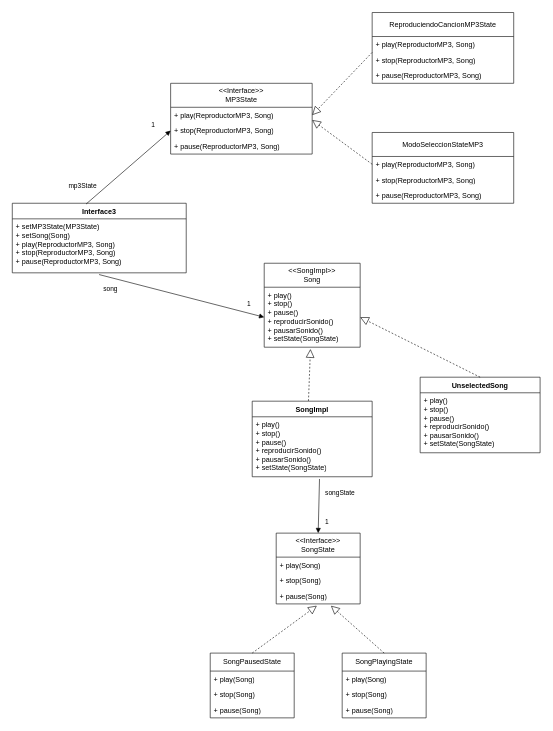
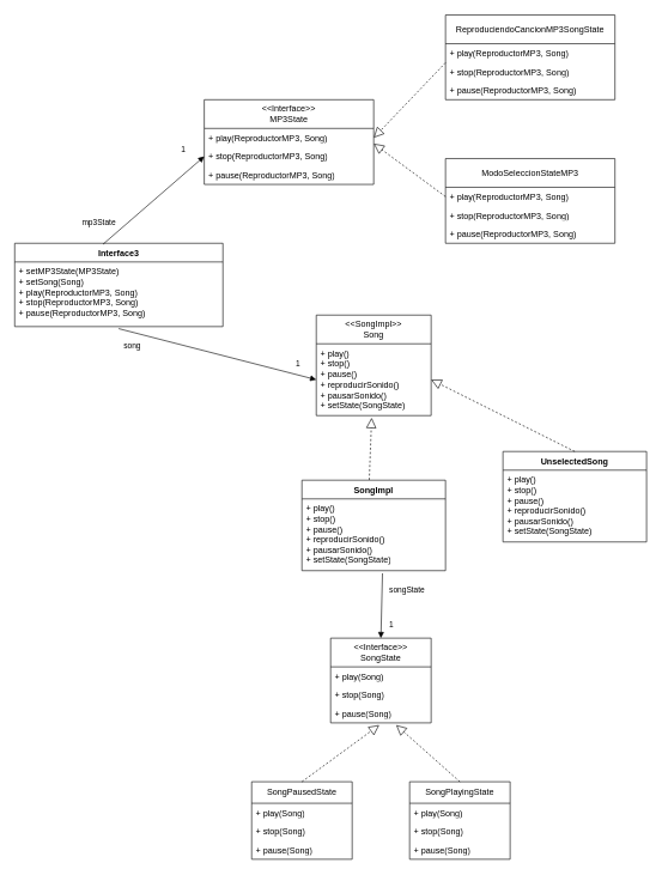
  <mxCell id="0" />
  <mxCell id="1" parent="0" />
  <mxCell id="2" value="&amp;lt;&amp;lt;Interface&amp;gt;&amp;gt;&lt;br&gt;MP3State" style="swimlane;fontStyle=0;childLayout=stackLayout;horizontal=1;startSize=40;fillColor=none;horizontalStack=0;resizeParent=1;resizeParentMax=0;resizeLast=0;collapsible=1;marginBottom=0;whiteSpace=wrap;html=1;" vertex="1" parent="1"><mxGeometry x="284" y="138" width="236" height="118" as="geometry" /></mxCell>
  <mxCell id="3" value="+ play(ReproductorMP3, Song)" style="text;strokeColor=none;fillColor=none;align=left;verticalAlign=top;spacingLeft=4;spacingRight=4;overflow=hidden;rotatable=0;points=[[0,0.5],[1,0.5]];portConstraint=eastwest;whiteSpace=wrap;html=1;" vertex="1" parent="2"><mxGeometry y="40" width="236" height="26" as="geometry" /></mxCell>
  <mxCell id="4" value="+ stop(ReproductorMP3, Song)" style="text;strokeColor=none;fillColor=none;align=left;verticalAlign=top;spacingLeft=4;spacingRight=4;overflow=hidden;rotatable=0;points=[[0,0.5],[1,0.5]];portConstraint=eastwest;whiteSpace=wrap;html=1;" vertex="1" parent="2"><mxGeometry y="66" width="236" height="26" as="geometry" /></mxCell>
  <mxCell id="5" value="+ pause(ReproductorMP3, Song)" style="text;strokeColor=none;fillColor=none;align=left;verticalAlign=top;spacingLeft=4;spacingRight=4;overflow=hidden;rotatable=0;points=[[0,0.5],[1,0.5]];portConstraint=eastwest;whiteSpace=wrap;html=1;" vertex="1" parent="2"><mxGeometry y="92" width="236" height="26" as="geometry" /></mxCell>
  <mxCell id="6" value="Interface3" style="swimlane;fontStyle=1;align=center;verticalAlign=top;childLayout=stackLayout;horizontal=1;startSize=26;horizontalStack=0;resizeParent=1;resizeParentMax=0;resizeLast=0;collapsible=1;marginBottom=0;whiteSpace=wrap;html=1;" vertex="1" parent="1"><mxGeometry x="20" y="338" width="290" height="116" as="geometry" /></mxCell>
  <mxCell id="7" value="+ setMP3State(MP3State)&lt;br&gt;+ setSong(Song)&lt;br&gt;+ play(ReproductorMP3, Song)&lt;br&gt;+ stop(ReproductorMP3, Song)&lt;br&gt;+ pause(ReproductorMP3, Song)" style="text;strokeColor=none;fillColor=none;align=left;verticalAlign=top;spacingLeft=4;spacingRight=4;overflow=hidden;rotatable=0;points=[[0,0.5],[1,0.5]];portConstraint=eastwest;whiteSpace=wrap;html=1;" vertex="1" parent="6"><mxGeometry y="26" width="290" height="90" as="geometry" /></mxCell>
  <mxCell id="8" value="mp3State" style="endArrow=block;endFill=1;html=1;align=left;verticalAlign=top;rounded=0;exitX=0.424;exitY=0.012;exitDx=0;exitDy=0;exitPerimeter=0;entryX=0;entryY=0.5;entryDx=0;entryDy=0;" edge="1" parent="1" source="6" target="4"><mxGeometry x="-0.948" y="53" relative="1" as="geometry"><mxPoint x="320" y="268" as="sourcePoint" /><mxPoint x="480" y="268" as="targetPoint" /><mxPoint as="offset" /></mxGeometry></mxCell>
  <mxCell id="9" value="1" style="edgeLabel;resizable=0;html=1;align=left;verticalAlign=bottom;" connectable="0" vertex="1" parent="8"><mxGeometry x="-1" relative="1" as="geometry"><mxPoint x="107" y="-123" as="offset" /></mxGeometry></mxCell>
  <mxCell id="10" value="&amp;lt;&amp;lt;SongImpl&amp;gt;&amp;gt;&lt;br&gt;Song" style="swimlane;fontStyle=0;childLayout=stackLayout;horizontal=1;startSize=40;fillColor=none;horizontalStack=0;resizeParent=1;resizeParentMax=0;resizeLast=0;collapsible=1;marginBottom=0;whiteSpace=wrap;html=1;" vertex="1" parent="1"><mxGeometry x="440" y="438" width="160" height="140" as="geometry" /></mxCell>
  <mxCell id="11" value="+ play()&lt;br&gt;+ stop()&lt;br&gt;+ pause()&lt;br&gt;+ reproducirSonido()&lt;br&gt;+ pausarSonido()&lt;br&gt;+ setState(SongState)" style="text;strokeColor=none;fillColor=none;align=left;verticalAlign=top;spacingLeft=4;spacingRight=4;overflow=hidden;rotatable=0;points=[[0,0.5],[1,0.5]];portConstraint=eastwest;whiteSpace=wrap;html=1;" vertex="1" parent="10"><mxGeometry y="40" width="160" height="100" as="geometry" /></mxCell>
  <mxCell id="12" value="song" style="endArrow=block;endFill=1;html=1;align=left;verticalAlign=top;rounded=0;exitX=0.499;exitY=1.032;exitDx=0;exitDy=0;exitPerimeter=0;entryX=0;entryY=0.5;entryDx=0;entryDy=0;" edge="1" parent="1" source="7" target="11"><mxGeometry x="-0.944" y="-9" relative="1" as="geometry"><mxPoint x="153" y="349" as="sourcePoint" /><mxPoint x="294" y="227" as="targetPoint" /><mxPoint as="offset" /></mxGeometry></mxCell>
  <mxCell id="13" value="1" style="edgeLabel;resizable=0;html=1;align=left;verticalAlign=bottom;" connectable="0" vertex="1" parent="12"><mxGeometry x="-1" relative="1" as="geometry"><mxPoint x="245" y="56" as="offset" /></mxGeometry></mxCell>
  <mxCell id="14" value="SongImpl" style="swimlane;fontStyle=1;align=center;verticalAlign=top;childLayout=stackLayout;horizontal=1;startSize=26;horizontalStack=0;resizeParent=1;resizeParentMax=0;resizeLast=0;collapsible=1;marginBottom=0;whiteSpace=wrap;html=1;" vertex="1" parent="1"><mxGeometry x="420" y="668" width="200" height="126" as="geometry" /></mxCell>
  <mxCell id="15" value="+ play()&lt;br&gt;+ stop()&lt;br&gt;+ pause()&lt;br&gt;+ reproducirSonido()&lt;br&gt;+ pausarSonido()&lt;br&gt;+ setState(SongState)" style="text;strokeColor=none;fillColor=none;align=left;verticalAlign=top;spacingLeft=4;spacingRight=4;overflow=hidden;rotatable=0;points=[[0,0.5],[1,0.5]];portConstraint=eastwest;whiteSpace=wrap;html=1;" vertex="1" parent="14"><mxGeometry y="26" width="200" height="100" as="geometry" /></mxCell>
  <mxCell id="16" value="&amp;lt;&amp;lt;Interface&amp;gt;&amp;gt;&lt;br&gt;SongState" style="swimlane;fontStyle=0;childLayout=stackLayout;horizontal=1;startSize=40;fillColor=none;horizontalStack=0;resizeParent=1;resizeParentMax=0;resizeLast=0;collapsible=1;marginBottom=0;whiteSpace=wrap;html=1;" vertex="1" parent="1"><mxGeometry x="460" y="888" width="140" height="118" as="geometry" /></mxCell>
  <mxCell id="17" value="+ play(Song)" style="text;strokeColor=none;fillColor=none;align=left;verticalAlign=top;spacingLeft=4;spacingRight=4;overflow=hidden;rotatable=0;points=[[0,0.5],[1,0.5]];portConstraint=eastwest;whiteSpace=wrap;html=1;" vertex="1" parent="16"><mxGeometry y="40" width="140" height="26" as="geometry" /></mxCell>
  <mxCell id="18" value="+ stop(Song)" style="text;strokeColor=none;fillColor=none;align=left;verticalAlign=top;spacingLeft=4;spacingRight=4;overflow=hidden;rotatable=0;points=[[0,0.5],[1,0.5]];portConstraint=eastwest;whiteSpace=wrap;html=1;" vertex="1" parent="16"><mxGeometry y="66" width="140" height="26" as="geometry" /></mxCell>
  <mxCell id="19" value="+ pause(Song)" style="text;strokeColor=none;fillColor=none;align=left;verticalAlign=top;spacingLeft=4;spacingRight=4;overflow=hidden;rotatable=0;points=[[0,0.5],[1,0.5]];portConstraint=eastwest;whiteSpace=wrap;html=1;" vertex="1" parent="16"><mxGeometry y="92" width="140" height="26" as="geometry" /></mxCell>
  <mxCell id="20" value="" style="endArrow=block;dashed=1;endFill=0;endSize=12;html=1;rounded=0;exitX=0.469;exitY=-0.003;exitDx=0;exitDy=0;exitPerimeter=0;entryX=0.482;entryY=1.03;entryDx=0;entryDy=0;entryPerimeter=0;" edge="1" parent="1" source="14" target="11"><mxGeometry width="160" relative="1" as="geometry"><mxPoint x="536" y="669" as="sourcePoint" /><mxPoint x="780" y="628" as="targetPoint" /></mxGeometry></mxCell>
  <mxCell id="21" value="songState" style="endArrow=block;endFill=1;html=1;align=left;verticalAlign=top;rounded=0;exitX=0.561;exitY=1.037;exitDx=0;exitDy=0;exitPerimeter=0;entryX=0.5;entryY=0;entryDx=0;entryDy=0;" edge="1" parent="1" source="15" target="16"><mxGeometry x="-0.776" y="8" relative="1" as="geometry"><mxPoint x="175" y="467" as="sourcePoint" /><mxPoint x="450" y="538" as="targetPoint" /><mxPoint as="offset" /></mxGeometry></mxCell>
  <mxCell id="22" value="1" style="edgeLabel;resizable=0;html=1;align=left;verticalAlign=bottom;" connectable="0" vertex="1" parent="21"><mxGeometry x="-1" relative="1" as="geometry"><mxPoint x="8" y="80" as="offset" /></mxGeometry></mxCell>
  <mxCell id="23" value="SongPausedState" style="swimlane;fontStyle=0;childLayout=stackLayout;horizontal=1;startSize=30;fillColor=none;horizontalStack=0;resizeParent=1;resizeParentMax=0;resizeLast=0;collapsible=1;marginBottom=0;whiteSpace=wrap;html=1;" vertex="1" parent="1"><mxGeometry x="350" y="1088" width="140" height="108" as="geometry" /></mxCell>
  <mxCell id="24" value="+ play(Song)" style="text;strokeColor=none;fillColor=none;align=left;verticalAlign=top;spacingLeft=4;spacingRight=4;overflow=hidden;rotatable=0;points=[[0,0.5],[1,0.5]];portConstraint=eastwest;whiteSpace=wrap;html=1;" vertex="1" parent="23"><mxGeometry y="30" width="140" height="26" as="geometry" /></mxCell>
  <mxCell id="25" value="+ stop(Song)" style="text;strokeColor=none;fillColor=none;align=left;verticalAlign=top;spacingLeft=4;spacingRight=4;overflow=hidden;rotatable=0;points=[[0,0.5],[1,0.5]];portConstraint=eastwest;whiteSpace=wrap;html=1;" vertex="1" parent="23"><mxGeometry y="56" width="140" height="26" as="geometry" /></mxCell>
  <mxCell id="26" value="+ pause(Song)" style="text;strokeColor=none;fillColor=none;align=left;verticalAlign=top;spacingLeft=4;spacingRight=4;overflow=hidden;rotatable=0;points=[[0,0.5],[1,0.5]];portConstraint=eastwest;whiteSpace=wrap;html=1;" vertex="1" parent="23"><mxGeometry y="82" width="140" height="26" as="geometry" /></mxCell>
  <mxCell id="27" value="SongPlayingState" style="swimlane;fontStyle=0;childLayout=stackLayout;horizontal=1;startSize=30;fillColor=none;horizontalStack=0;resizeParent=1;resizeParentMax=0;resizeLast=0;collapsible=1;marginBottom=0;whiteSpace=wrap;html=1;" vertex="1" parent="1"><mxGeometry x="570" y="1088" width="140" height="108" as="geometry" /></mxCell>
  <mxCell id="28" value="+ play(Song)" style="text;strokeColor=none;fillColor=none;align=left;verticalAlign=top;spacingLeft=4;spacingRight=4;overflow=hidden;rotatable=0;points=[[0,0.5],[1,0.5]];portConstraint=eastwest;whiteSpace=wrap;html=1;" vertex="1" parent="27"><mxGeometry y="30" width="140" height="26" as="geometry" /></mxCell>
  <mxCell id="29" value="+ stop(Song)" style="text;strokeColor=none;fillColor=none;align=left;verticalAlign=top;spacingLeft=4;spacingRight=4;overflow=hidden;rotatable=0;points=[[0,0.5],[1,0.5]];portConstraint=eastwest;whiteSpace=wrap;html=1;" vertex="1" parent="27"><mxGeometry y="56" width="140" height="26" as="geometry" /></mxCell>
  <mxCell id="30" value="+ pause(Song)" style="text;strokeColor=none;fillColor=none;align=left;verticalAlign=top;spacingLeft=4;spacingRight=4;overflow=hidden;rotatable=0;points=[[0,0.5],[1,0.5]];portConstraint=eastwest;whiteSpace=wrap;html=1;" vertex="1" parent="27"><mxGeometry y="82" width="140" height="26" as="geometry" /></mxCell>
  <mxCell id="31" value="" style="endArrow=block;dashed=1;endFill=0;endSize=12;html=1;rounded=0;exitX=0.5;exitY=0;exitDx=0;exitDy=0;entryX=0.484;entryY=1.117;entryDx=0;entryDy=0;entryPerimeter=0;" edge="1" parent="1" source="23" target="19"><mxGeometry width="160" relative="1" as="geometry"><mxPoint x="524" y="678" as="sourcePoint" /><mxPoint x="527" y="591" as="targetPoint" /></mxGeometry></mxCell>
  <mxCell id="32" value="" style="endArrow=block;dashed=1;endFill=0;endSize=12;html=1;rounded=0;exitX=0.5;exitY=0;exitDx=0;exitDy=0;entryX=0.652;entryY=1.117;entryDx=0;entryDy=0;entryPerimeter=0;" edge="1" parent="1" source="27" target="19"><mxGeometry width="160" relative="1" as="geometry"><mxPoint x="534" y="688" as="sourcePoint" /><mxPoint x="537" y="601" as="targetPoint" /></mxGeometry></mxCell>
  <mxCell id="33" value="UnselectedSong" style="swimlane;fontStyle=1;align=center;verticalAlign=top;childLayout=stackLayout;horizontal=1;startSize=26;horizontalStack=0;resizeParent=1;resizeParentMax=0;resizeLast=0;collapsible=1;marginBottom=0;whiteSpace=wrap;html=1;" vertex="1" parent="1"><mxGeometry x="700" y="628" width="200" height="126" as="geometry" /></mxCell>
  <mxCell id="34" value="+ play()&lt;br&gt;+ stop()&lt;br&gt;+ pause()&lt;br&gt;+ reproducirSonido()&lt;br&gt;+ pausarSonido()&lt;br&gt;+ setState(SongState)" style="text;strokeColor=none;fillColor=none;align=left;verticalAlign=top;spacingLeft=4;spacingRight=4;overflow=hidden;rotatable=0;points=[[0,0.5],[1,0.5]];portConstraint=eastwest;whiteSpace=wrap;html=1;" vertex="1" parent="33"><mxGeometry y="26" width="200" height="100" as="geometry" /></mxCell>
  <mxCell id="35" value="" style="endArrow=block;dashed=1;endFill=0;endSize=12;html=1;rounded=0;exitX=0.5;exitY=0;exitDx=0;exitDy=0;entryX=1;entryY=0.5;entryDx=0;entryDy=0;" edge="1" parent="1" source="33" target="11"><mxGeometry width="160" relative="1" as="geometry"><mxPoint x="524" y="678" as="sourcePoint" /><mxPoint x="527" y="591" as="targetPoint" /></mxGeometry></mxCell>
- <mxCell id="36" value="ReproduciendoCancionMP3State" style="swimlane;fontStyle=0;childLayout=stackLayout;horizontal=1;startSize=40;fillColor=none;horizontalStack=0;resizeParent=1;resizeParentMax=0;resizeLast=0;collapsible=1;marginBottom=0;whiteSpace=wrap;html=1;" vertex="1" parent="1"><mxGeometry x="620" y="20" width="236" height="118" as="geometry" /></mxCell>
+ <mxCell id="36" value="ReproduciendoCancionMP3SongState" style="swimlane;fontStyle=0;childLayout=stackLayout;horizontal=1;startSize=40;fillColor=none;horizontalStack=0;resizeParent=1;resizeParentMax=0;resizeLast=0;collapsible=1;marginBottom=0;whiteSpace=wrap;html=1;" vertex="1" parent="1"><mxGeometry x="620" y="20" width="236" height="118" as="geometry" /></mxCell>
  <mxCell id="37" value="+ play(ReproductorMP3, Song)" style="text;strokeColor=none;fillColor=none;align=left;verticalAlign=top;spacingLeft=4;spacingRight=4;overflow=hidden;rotatable=0;points=[[0,0.5],[1,0.5]];portConstraint=eastwest;whiteSpace=wrap;html=1;" vertex="1" parent="36"><mxGeometry y="40" width="236" height="26" as="geometry" /></mxCell>
  <mxCell id="38" value="+ stop(ReproductorMP3, Song)" style="text;strokeColor=none;fillColor=none;align=left;verticalAlign=top;spacingLeft=4;spacingRight=4;overflow=hidden;rotatable=0;points=[[0,0.5],[1,0.5]];portConstraint=eastwest;whiteSpace=wrap;html=1;" vertex="1" parent="36"><mxGeometry y="66" width="236" height="26" as="geometry" /></mxCell>
  <mxCell id="39" value="+ pause(ReproductorMP3, Song)" style="text;strokeColor=none;fillColor=none;align=left;verticalAlign=top;spacingLeft=4;spacingRight=4;overflow=hidden;rotatable=0;points=[[0,0.5],[1,0.5]];portConstraint=eastwest;whiteSpace=wrap;html=1;" vertex="1" parent="36"><mxGeometry y="92" width="236" height="26" as="geometry" /></mxCell>
  <mxCell id="40" value="ModoSeleccionStateMP3" style="swimlane;fontStyle=0;childLayout=stackLayout;horizontal=1;startSize=40;fillColor=none;horizontalStack=0;resizeParent=1;resizeParentMax=0;resizeLast=0;collapsible=1;marginBottom=0;whiteSpace=wrap;html=1;" vertex="1" parent="1"><mxGeometry x="620" y="220" width="236" height="118" as="geometry" /></mxCell>
  <mxCell id="41" value="+ play(ReproductorMP3, Song)" style="text;strokeColor=none;fillColor=none;align=left;verticalAlign=top;spacingLeft=4;spacingRight=4;overflow=hidden;rotatable=0;points=[[0,0.5],[1,0.5]];portConstraint=eastwest;whiteSpace=wrap;html=1;" vertex="1" parent="40"><mxGeometry y="40" width="236" height="26" as="geometry" /></mxCell>
  <mxCell id="42" value="+ stop(ReproductorMP3, Song)" style="text;strokeColor=none;fillColor=none;align=left;verticalAlign=top;spacingLeft=4;spacingRight=4;overflow=hidden;rotatable=0;points=[[0,0.5],[1,0.5]];portConstraint=eastwest;whiteSpace=wrap;html=1;" vertex="1" parent="40"><mxGeometry y="66" width="236" height="26" as="geometry" /></mxCell>
  <mxCell id="43" value="+ pause(ReproductorMP3, Song)" style="text;strokeColor=none;fillColor=none;align=left;verticalAlign=top;spacingLeft=4;spacingRight=4;overflow=hidden;rotatable=0;points=[[0,0.5],[1,0.5]];portConstraint=eastwest;whiteSpace=wrap;html=1;" vertex="1" parent="40"><mxGeometry y="92" width="236" height="26" as="geometry" /></mxCell>
  <mxCell id="44" value="" style="endArrow=block;dashed=1;endFill=0;endSize=12;html=1;rounded=0;exitX=0;exitY=0.5;exitDx=0;exitDy=0;entryX=1;entryY=-0.183;entryDx=0;entryDy=0;entryPerimeter=0;" edge="1" parent="1" source="41" target="4"><mxGeometry width="160" relative="1" as="geometry"><mxPoint x="810" y="638" as="sourcePoint" /><mxPoint x="610" y="538" as="targetPoint" /></mxGeometry></mxCell>
  <mxCell id="45" value="" style="endArrow=block;dashed=1;endFill=0;endSize=12;html=1;rounded=0;exitX=0;exitY=0.019;exitDx=0;exitDy=0;exitPerimeter=0;entryX=1;entryY=0.5;entryDx=0;entryDy=0;" edge="1" parent="1" source="38" target="3"><mxGeometry width="160" relative="1" as="geometry"><mxPoint x="820" y="648" as="sourcePoint" /><mxPoint x="580" y="288" as="targetPoint" /></mxGeometry></mxCell>
